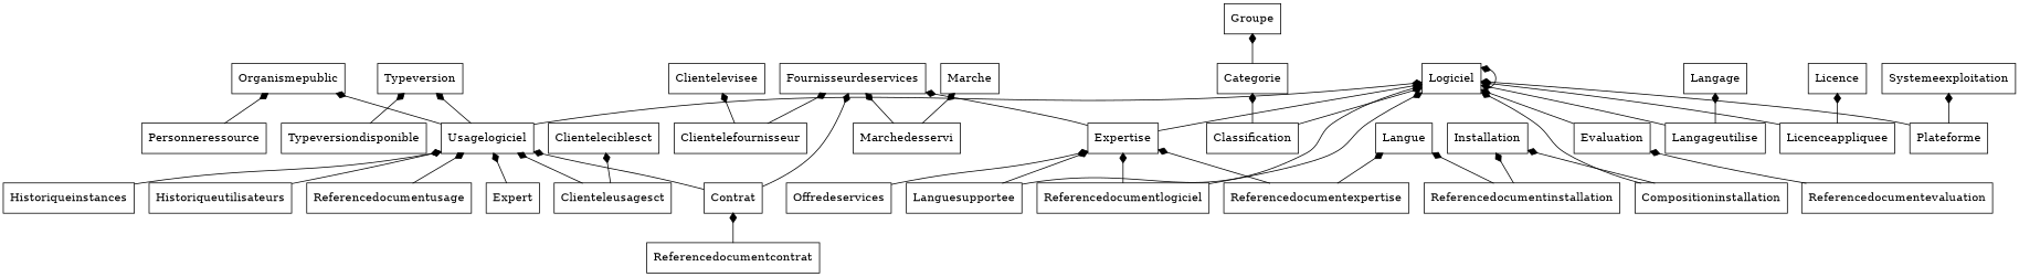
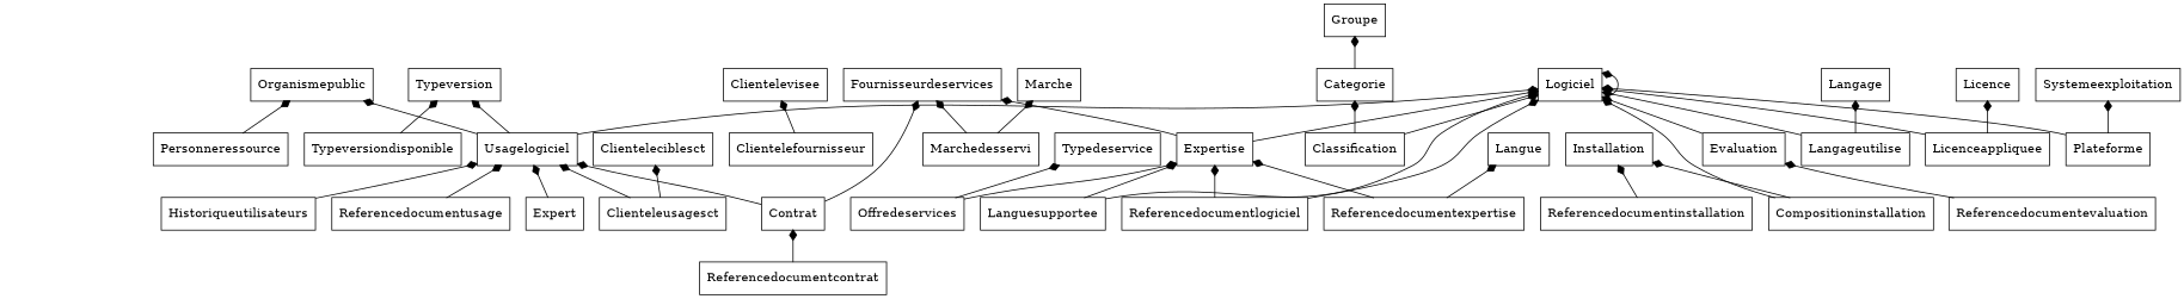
  digraph {
    fontname=Helvetica
    fontsize=8
    rankdir=BT
    node [shape=record]
    edge [arrowhead=diamond arrowtail=none dir=both]
    Categorie
    Groupe
    Classification
    Logiciel
    Clientelefournisseur
    Clientelevisee
    Fournisseurdeservices
    Clienteleusagesct
    Clienteleciblesct
    Usagelogiciel
    Organismepublic
    Typeversion
    Compositioninstallation
    Installation
    Contrat
    Evaluation
    Expert
    Expertise
-   Historiqueinstances
    Historiqueutilisateurs
    Langageutilise
    Langage
    Languesupportee
    Licenceappliquee
    Licence
    Marchedesservi
    Marche
    Offredeservices
+   Typedeservice
    Personneressource
    Plateforme
    Systemeexploitation
    Referencedocumentcontrat
    Referencedocumentevaluation
    Referencedocumentexpertise
    Langue
    Referencedocumentinstallation
    Referencedocumentlogiciel
    Referencedocumentusage
    Typeversiondisponible
    Categorie -> Groupe
    Classification -> Categorie
    Classification -> Logiciel
    Logiciel -> Logiciel
    Clientelefournisseur -> Clientelevisee
-   Clientelefournisseur -> Fournisseurdeservices
    Clienteleusagesct -> Clienteleciblesct
    Clienteleusagesct -> Usagelogiciel
    Usagelogiciel -> Logiciel
    Usagelogiciel -> Organismepublic
    Usagelogiciel -> Typeversion
    Compositioninstallation -> Logiciel
    Compositioninstallation -> Installation
    Contrat -> Fournisseurdeservices
    Contrat -> Usagelogiciel
    Evaluation -> Logiciel
    Expert -> Usagelogiciel
    Expertise -> Logiciel
    Expertise -> Fournisseurdeservices
-   Historiqueinstances -> Usagelogiciel
    Historiqueutilisateurs -> Usagelogiciel
    Langageutilise -> Logiciel
    Langageutilise -> Langage
    Languesupportee -> Logiciel
    Languesupportee -> Expertise
    Licenceappliquee -> Logiciel
    Licenceappliquee -> Licence
    Marchedesservi -> Fournisseurdeservices
    Marchedesservi -> Marche
    Offredeservices -> Expertise
+   Offredeservices -> Typedeservice
    Personneressource -> Organismepublic
    Plateforme -> Logiciel
    Plateforme -> Systemeexploitation
    Referencedocumentcontrat -> Contrat
    Referencedocumentevaluation -> Evaluation
    Referencedocumentexpertise -> Expertise
    Referencedocumentexpertise -> Langue
    Referencedocumentinstallation -> Installation
-   Referencedocumentinstallation -> Langue
    Referencedocumentlogiciel -> Logiciel
    Referencedocumentlogiciel -> Expertise
    Referencedocumentusage -> Usagelogiciel
    Typeversiondisponible -> Typeversion
  }
